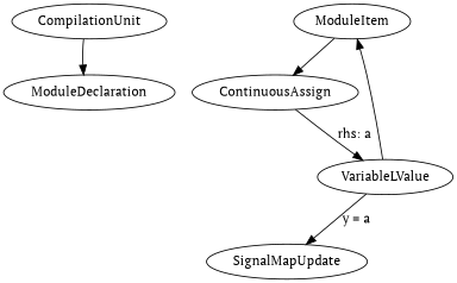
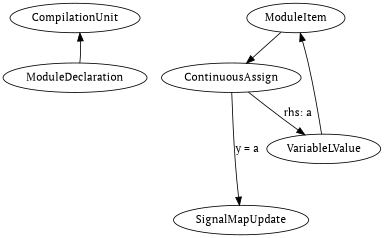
  digraph {
    fontname="PT Serif"
    node [fontname="PT Serif"]
    edge [fontname="PT Serif"]
    CompilationUnit
    ModuleDeclaration
    ModuleItem
    ContinuousAssign
    VariableLValue
    SignalMapUpdate
-   CompilationUnit -> ModuleDeclaration
+   ModuleDeclaration -> CompilationUnit
    ModuleItem -> ContinuousAssign
    ContinuousAssign -> VariableLValue [label="rhs: a"]
-   VariableLValue -> SignalMapUpdate [label="y = a"]
+   ContinuousAssign -> SignalMapUpdate [label="y = a"]
    VariableLValue -> ModuleItem
  }
